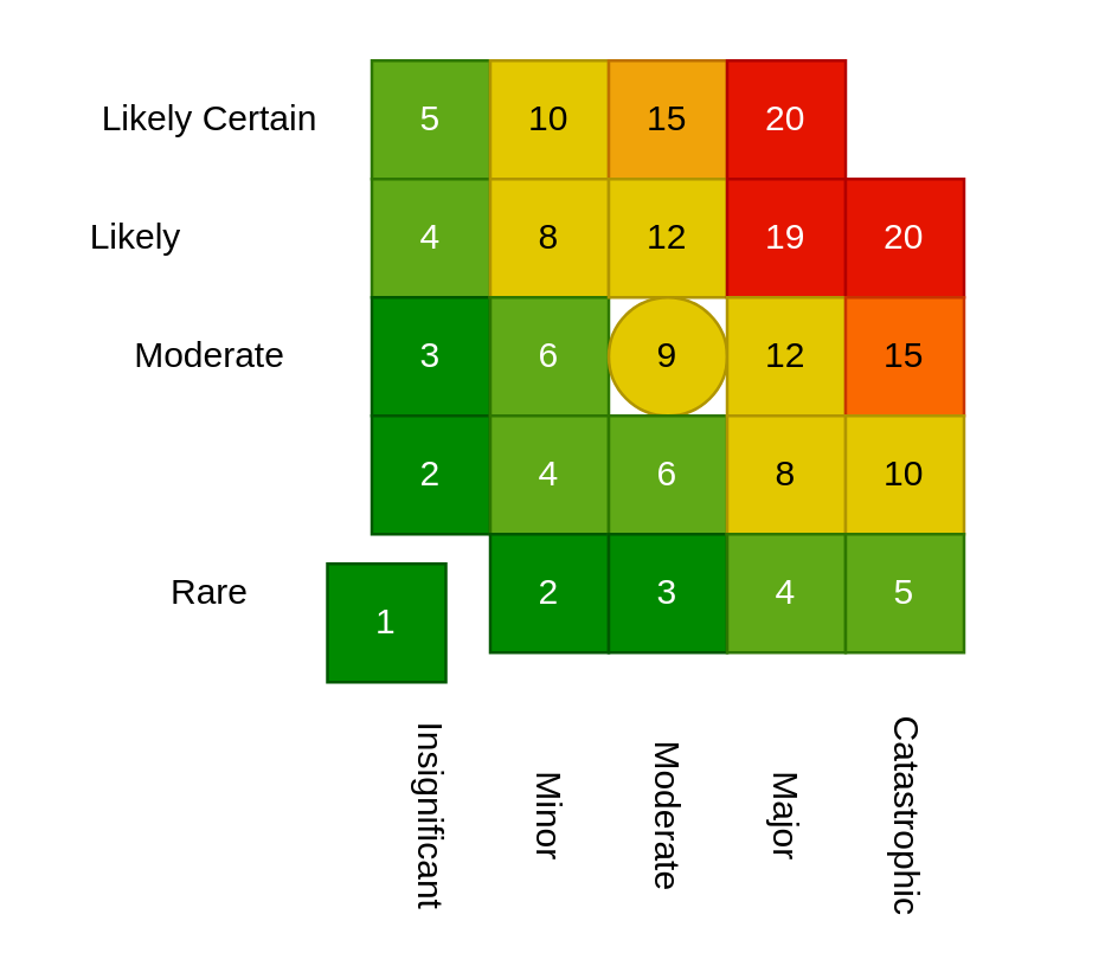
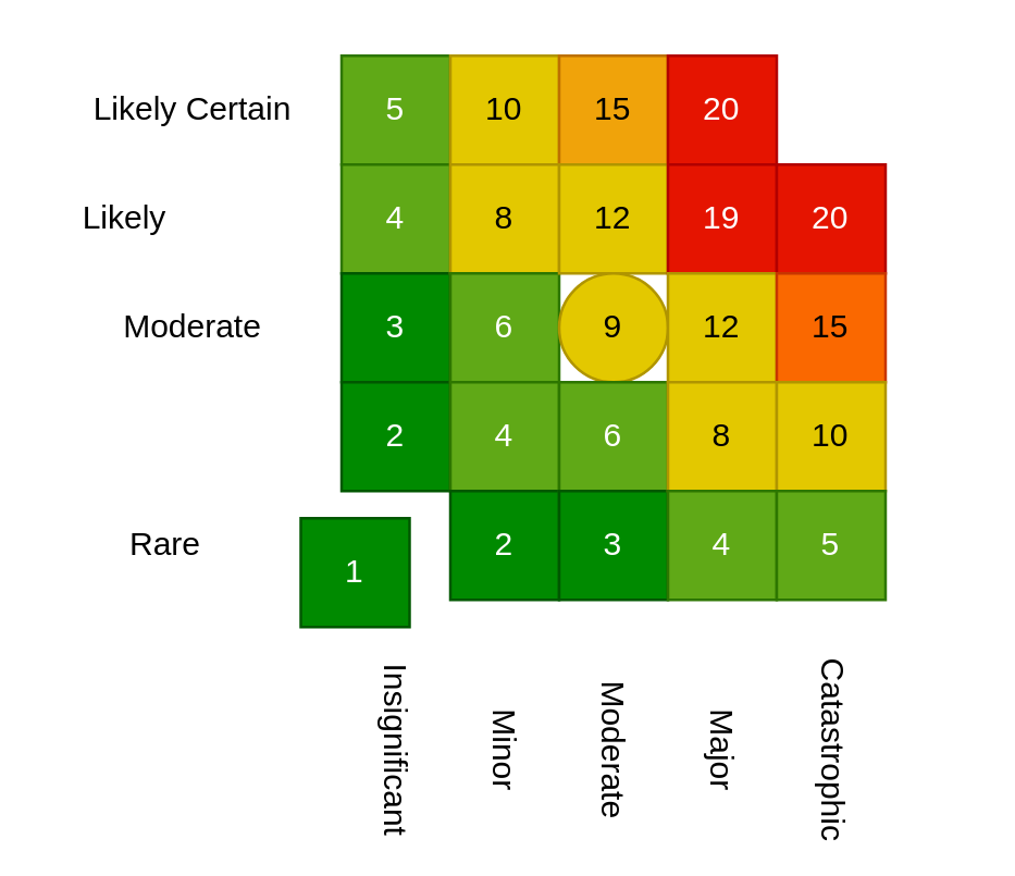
  <mxCell id="0" />
  <mxCell id="1" parent="0" />
  <mxCell id="2" value="5" style="whiteSpace=wrap;html=1;aspect=fixed;fillColor=#60a917;strokeColor=#2D7600;fontColor=#ffffff;" vertex="1" parent="1"><mxGeometry x="125" y="20" width="40" height="40" as="geometry" /></mxCell>
  <mxCell id="3" value="10" style="whiteSpace=wrap;html=1;aspect=fixed;fillColor=#e3c800;strokeColor=#B09500;fontColor=#000000;" vertex="1" parent="1"><mxGeometry x="165" y="20" width="40" height="40" as="geometry" /></mxCell>
  <mxCell id="4" value="15" style="whiteSpace=wrap;html=1;aspect=fixed;fillColor=#f0a30a;fontColor=#000000;strokeColor=#BD7000;" vertex="1" parent="1"><mxGeometry x="205" y="20" width="40" height="40" as="geometry" /></mxCell>
  <mxCell id="5" value="20" style="whiteSpace=wrap;html=1;aspect=fixed;fillColor=#e51400;fontColor=#ffffff;strokeColor=#B20000;" vertex="1" parent="1"><mxGeometry x="245" y="20" width="40" height="40" as="geometry" /></mxCell>
  <mxCell id="6" value="4" style="whiteSpace=wrap;html=1;aspect=fixed;fillColor=#60a917;fontColor=#ffffff;strokeColor=#2D7600;" vertex="1" parent="1"><mxGeometry x="125" y="60" width="40" height="40" as="geometry" /></mxCell>
  <mxCell id="7" value="3" style="whiteSpace=wrap;html=1;aspect=fixed;fillColor=#008a00;fontColor=#ffffff;strokeColor=#005700;" vertex="1" parent="1"><mxGeometry x="125" y="100" width="40" height="40" as="geometry" /></mxCell>
  <mxCell id="8" value="2" style="whiteSpace=wrap;html=1;aspect=fixed;fillColor=#008a00;fontColor=#ffffff;strokeColor=#005700;" vertex="1" parent="1"><mxGeometry x="125" y="140" width="40" height="40" as="geometry" /></mxCell>
  <mxCell id="9" value="1" style="whiteSpace=wrap;html=1;aspect=fixed;fillColor=#008a00;strokeColor=#005700;fontColor=#ffffff;" vertex="1" parent="1"><mxGeometry x="110" y="190" width="40" height="40" as="geometry" /></mxCell>
  <mxCell id="10" value="8" style="whiteSpace=wrap;html=1;aspect=fixed;fillColor=#e3c800;fontColor=#000000;strokeColor=#B09500;" vertex="1" parent="1"><mxGeometry x="165" y="60" width="40" height="40" as="geometry" /></mxCell>
  <mxCell id="11" value="6" style="whiteSpace=wrap;html=1;aspect=fixed;fillColor=#60a917;fontColor=#ffffff;strokeColor=#2D7600;" vertex="1" parent="1"><mxGeometry x="165" y="100" width="40" height="40" as="geometry" /></mxCell>
  <mxCell id="12" value="4" style="whiteSpace=wrap;html=1;aspect=fixed;fillColor=#60a917;fontColor=#ffffff;strokeColor=#2D7600;" vertex="1" parent="1"><mxGeometry x="165" y="140" width="40" height="40" as="geometry" /></mxCell>
  <mxCell id="13" value="2" style="whiteSpace=wrap;html=1;aspect=fixed;fillColor=#008a00;fontColor=#ffffff;strokeColor=#005700;" vertex="1" parent="1"><mxGeometry x="165" y="180" width="40" height="40" as="geometry" /></mxCell>
  <mxCell id="14" value="12" style="whiteSpace=wrap;html=1;aspect=fixed;fillColor=#e3c800;fontColor=#000000;strokeColor=#B09500;" vertex="1" parent="1"><mxGeometry x="205" y="60" width="40" height="40" as="geometry" /></mxCell>
  <mxCell id="15" value="9" style="ellipse;whiteSpace=wrap;html=1;aspect=fixed;fillColor=#e3c800;fontColor=#000000;strokeColor=#B09500;" vertex="1" parent="1"><mxGeometry x="205" y="100" width="40" height="40" as="geometry" /></mxCell>
  <mxCell id="16" value="6" style="whiteSpace=wrap;html=1;aspect=fixed;fillColor=#60a917;fontColor=#ffffff;strokeColor=#2D7600;" vertex="1" parent="1"><mxGeometry x="205" y="140" width="40" height="40" as="geometry" /></mxCell>
  <mxCell id="17" value="3" style="whiteSpace=wrap;html=1;aspect=fixed;fillColor=#008a00;fontColor=#ffffff;strokeColor=#005700;" vertex="1" parent="1"><mxGeometry x="205" y="180" width="40" height="40" as="geometry" /></mxCell>
  <mxCell id="18" value="19" style="whiteSpace=wrap;html=1;aspect=fixed;fillColor=#e51400;fontColor=#ffffff;strokeColor=#B20000;" vertex="1" parent="1"><mxGeometry x="245" y="60" width="40" height="40" as="geometry" /></mxCell>
  <mxCell id="19" value="20" style="whiteSpace=wrap;html=1;aspect=fixed;fillColor=#e51400;fontColor=#ffffff;strokeColor=#B20000;" vertex="1" parent="1"><mxGeometry x="285" y="60" width="40" height="40" as="geometry" /></mxCell>
  <mxCell id="20" value="12" style="whiteSpace=wrap;html=1;aspect=fixed;fillColor=#e3c800;fontColor=#000000;strokeColor=#B09500;" vertex="1" parent="1"><mxGeometry x="245" y="100" width="40" height="40" as="geometry" /></mxCell>
  <mxCell id="21" value="15" style="whiteSpace=wrap;html=1;aspect=fixed;fillColor=#fa6800;fontColor=#000000;strokeColor=#C73500;" vertex="1" parent="1"><mxGeometry x="285" y="100" width="40" height="40" as="geometry" /></mxCell>
  <mxCell id="22" value="8" style="whiteSpace=wrap;html=1;aspect=fixed;fillColor=#e3c800;fontColor=#000000;strokeColor=#B09500;" vertex="1" parent="1"><mxGeometry x="245" y="140" width="40" height="40" as="geometry" /></mxCell>
  <mxCell id="23" value="10" style="whiteSpace=wrap;html=1;aspect=fixed;fillColor=#e3c800;fontColor=#000000;strokeColor=#B09500;" vertex="1" parent="1"><mxGeometry x="285" y="140" width="40" height="40" as="geometry" /></mxCell>
  <mxCell id="24" value="4" style="whiteSpace=wrap;html=1;aspect=fixed;fillColor=#60a917;fontColor=#ffffff;strokeColor=#2D7600;" vertex="1" parent="1"><mxGeometry x="245" y="180" width="40" height="40" as="geometry" /></mxCell>
  <mxCell id="25" value="5" style="whiteSpace=wrap;html=1;aspect=fixed;fillColor=#60a917;fontColor=#ffffff;strokeColor=#2D7600;" vertex="1" parent="1"><mxGeometry x="285" y="180" width="40" height="40" as="geometry" /></mxCell>
  <mxCell id="26" value="&lt;div&gt;Likely Certain&lt;/div&gt;" style="text;html=1;align=center;verticalAlign=middle;resizable=0;points=[];autosize=1;strokeColor=none;fillColor=none;" vertex="1" parent="1"><mxGeometry x="20" y="25" width="100" height="30" as="geometry" /></mxCell>
  <mxCell id="27" value="Likely" style="text;html=1;align=center;verticalAlign=middle;resizable=0;points=[];autosize=1;strokeColor=none;fillColor=none;" vertex="1" parent="1"><mxGeometry x="20" y="65" width="50" height="30" as="geometry" /></mxCell>
  <mxCell id="28" value="Moderate" style="text;html=1;align=center;verticalAlign=middle;resizable=0;points=[];autosize=1;strokeColor=none;fillColor=none;" vertex="1" parent="1"><mxGeometry x="35" y="105" width="70" height="30" as="geometry" /></mxCell>
- <mxCell id="29" value="Rare" style="text;html=1;align=center;verticalAlign=middle;resizable=0;points=[];autosize=1;strokeColor=none;fillColor=none;" vertex="1" parent="1"><mxGeometry x="45" y="185" width="50" height="30" as="geometry" /></mxCell>
+ <mxCell id="29" value="Rare" style="text;html=1;align=center;verticalAlign=middle;resizable=0;points=[];autosize=1;strokeColor=none;fillColor=none;" vertex="1" parent="1"><mxGeometry x="35" y="185" width="50" height="30" as="geometry" /></mxCell>
  <mxCell id="30" value="&lt;div&gt;Insignificant&lt;/div&gt;" style="text;html=1;align=center;verticalAlign=middle;resizable=0;points=[];autosize=1;strokeColor=none;fillColor=none;rotation=90;" vertex="1" parent="1"><mxGeometry x="100" y="260" width="90" height="30" as="geometry" /></mxCell>
  <mxCell id="31" value="&lt;div&gt;Minor&lt;/div&gt;" style="text;html=1;align=center;verticalAlign=middle;resizable=0;points=[];autosize=1;strokeColor=none;fillColor=none;rotation=90;" vertex="1" parent="1"><mxGeometry x="160" y="260" width="50" height="30" as="geometry" /></mxCell>
  <mxCell id="32" value="Moderate" style="text;html=1;align=center;verticalAlign=middle;resizable=0;points=[];autosize=1;strokeColor=none;fillColor=none;rotation=90;" vertex="1" parent="1"><mxGeometry x="190" y="260" width="70" height="30" as="geometry" /></mxCell>
  <mxCell id="33" value="Major" style="text;html=1;align=center;verticalAlign=middle;resizable=0;points=[];autosize=1;strokeColor=none;fillColor=none;rotation=90;" vertex="1" parent="1"><mxGeometry x="240" y="260" width="50" height="30" as="geometry" /></mxCell>
  <mxCell id="34" value="Catastrophic" style="text;html=1;align=center;verticalAlign=middle;resizable=0;points=[];autosize=1;strokeColor=none;fillColor=none;rotation=90;" vertex="1" parent="1"><mxGeometry x="261" y="260" width="90" height="30" as="geometry" /></mxCell>
